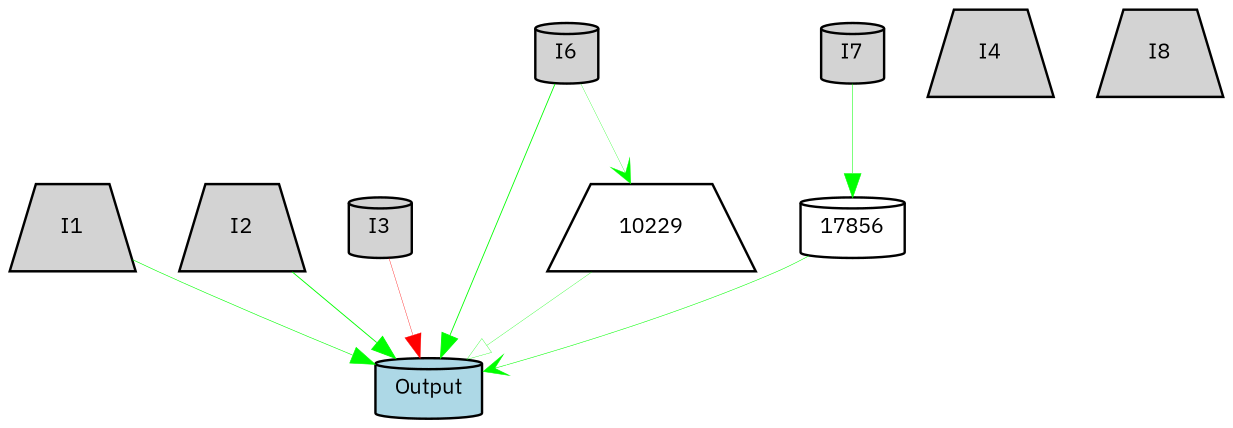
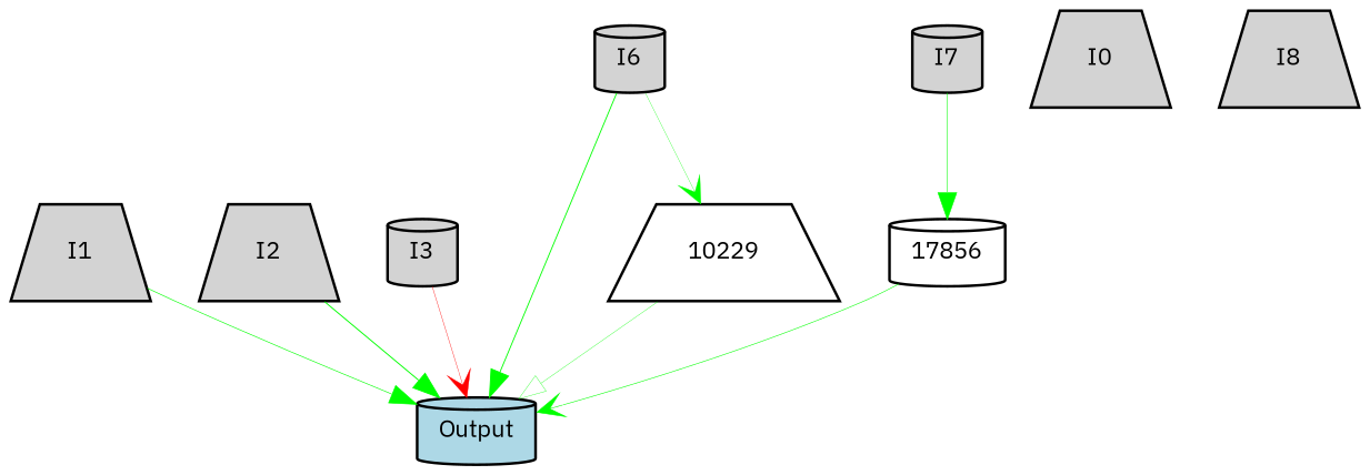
  digraph {
    fontname="IBM Plex Sans"
    node [fillcolor=lightgray fontname="IBM Plex Sans" fontsize=9 shape=trapezium style=filled]
    edge [arrowhead=normal color=green fontname="IBM Plex Sans" style=solid]
    I1 [height=0.2 width=0.2]
    Output [fillcolor=lightblue height=0.2 shape=cylinder width=0.2]
    I2 [height=0.2 width=0.2]
    I3 [height=0.2 shape=cylinder width=0.2]
-   I4 [height=0.2 width=0.2]
+   I4 [height=0.2 width=0.2 label=I0]
    I6 [height=0.2 shape=cylinder width=0.2]
    10229 [fillcolor=white height=0.2 width=0.2]
    I7 [height=0.2 shape=cylinder width=0.2]
    17856 [fillcolor=white height=0.2 shape=cylinder width=0.2]
    I8 [height=0.2 width=0.2]
    I1 -> Output [penwidth=0.24175373815985976]
    I2 -> Output [penwidth=0.37269209443585316]
-   I3 -> Output [color=red penwidth=0.1481064642108596]
+   I3 -> Output [arrowhead=vee color=red penwidth=0.1481064642108596]
    I6 -> Output [penwidth=0.3545863741626136]
    I6 -> 10229 [arrowhead=vee penwidth=0.12409661706102566]
    10229 -> Output [arrowhead=onormal penwidth=0.13369224501715465]
    I7 -> 17856 [penwidth=0.21358670190690354]
    17856 -> Output [arrowhead=vee penwidth=0.22041602877799596]
  }
